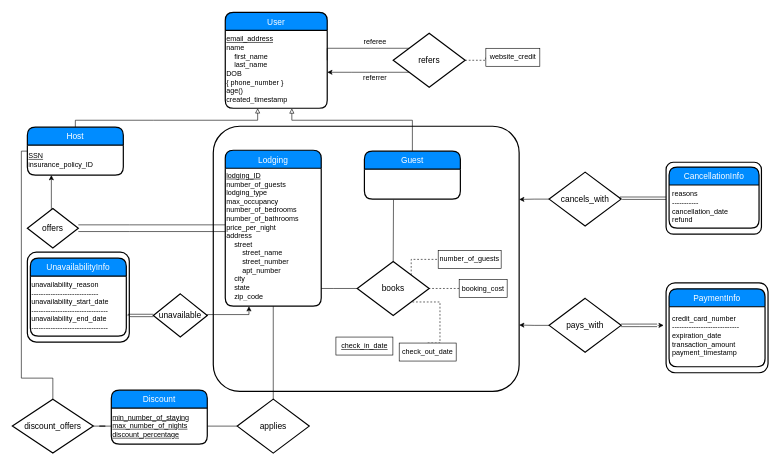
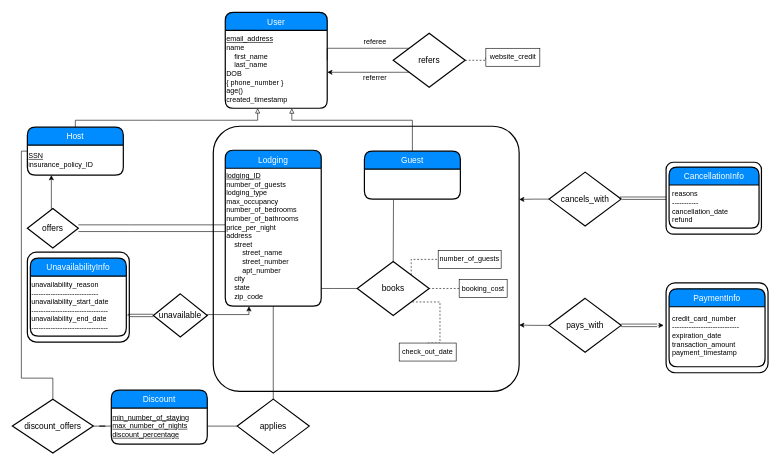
  <mxCell id="0" />
  <mxCell id="1" parent="0" />
  <mxCell id="2" value="" style="strokeWidth=2;rounded=1;arcSize=10;whiteSpace=wrap;html=1;align=center;fontSize=14;" parent="1" vertex="1"><mxGeometry x="355" y="210" width="510" height="442" as="geometry" /></mxCell>
  <mxCell id="3" value="User" style="swimlane;childLayout=stackLayout;horizontal=1;startSize=30;horizontalStack=0;fillColor=#008cff;fontColor=#FFFFFF;rounded=1;fontSize=14;fontStyle=0;strokeWidth=2;resizeParent=0;resizeLast=1;shadow=0;dashed=0;align=center;" parent="1" vertex="1"><mxGeometry x="375" y="20" width="170" height="160" as="geometry" /></mxCell>
  <mxCell id="4" value="&lt;u&gt;email_address&lt;/u&gt;&lt;br&gt;name&lt;br&gt;&amp;nbsp; &amp;nbsp; first_name&lt;br&gt;&amp;nbsp; &amp;nbsp; last_name&lt;br&gt;DOB&lt;br&gt;{ phone_number }&lt;br&gt;age()&lt;br&gt;created_timestamp" style="text;strokeColor=none;fillColor=none;html=1;whiteSpace=wrap;verticalAlign=middle;overflow=hidden;" parent="3" vertex="1"><mxGeometry y="30" width="170" height="130" as="geometry" /></mxCell>
  <mxCell id="5" style="edgeStyle=orthogonalEdgeStyle;rounded=0;orthogonalLoop=1;jettySize=auto;html=1;endArrow=block;endFill=0;" parent="1" source="6" edge="1"><mxGeometry relative="1" as="geometry"><Array as="points"><mxPoint x="255" y="200" /><mxPoint x="429" y="200" /><mxPoint x="429" y="180" /></Array><mxPoint x="429" y="180" as="targetPoint" /></mxGeometry></mxCell>
  <mxCell id="6" value="Host" style="swimlane;childLayout=stackLayout;horizontal=1;startSize=30;horizontalStack=0;fillColor=#008cff;fontColor=#FFFFFF;rounded=1;fontSize=14;fontStyle=0;strokeWidth=2;resizeParent=0;resizeLast=1;shadow=0;dashed=0;align=center;" parent="1" vertex="1"><mxGeometry x="45" y="211.5" width="160" height="80" as="geometry" /></mxCell>
  <mxCell id="7" value="&lt;div&gt;&lt;u&gt;SSN&lt;/u&gt;&lt;/div&gt;&lt;div&gt;insurance_policy_ID&lt;/div&gt;" style="text;strokeColor=none;fillColor=none;html=1;whiteSpace=wrap;verticalAlign=middle;overflow=hidden;" parent="6" vertex="1"><mxGeometry y="30" width="160" height="50" as="geometry" /></mxCell>
  <mxCell id="8" style="edgeStyle=orthogonalEdgeStyle;rounded=0;orthogonalLoop=1;jettySize=auto;html=1;entryX=0.653;entryY=1.002;entryDx=0;entryDy=0;endArrow=block;endFill=0;entryPerimeter=0;" parent="1" source="10" target="4" edge="1"><mxGeometry relative="1" as="geometry"><Array as="points"><mxPoint x="687" y="200" /><mxPoint x="486" y="200" /></Array></mxGeometry></mxCell>
  <mxCell id="9" style="edgeStyle=orthogonalEdgeStyle;rounded=0;orthogonalLoop=1;jettySize=auto;html=1;exitX=0.303;exitY=1.024;exitDx=0;exitDy=0;entryX=0.5;entryY=0;entryDx=0;entryDy=0;endArrow=none;endFill=0;startArrow=none;startFill=0;exitPerimeter=0;" parent="1" source="11" target="25" edge="1"><mxGeometry relative="1" as="geometry"><Array as="points"><mxPoint x="655" y="333" /></Array></mxGeometry></mxCell>
  <mxCell id="10" value="Guest" style="swimlane;childLayout=stackLayout;horizontal=1;startSize=30;horizontalStack=0;fillColor=#008cff;fontColor=#FFFFFF;rounded=1;fontSize=14;fontStyle=0;strokeWidth=2;resizeParent=0;resizeLast=1;shadow=0;dashed=0;align=center;" parent="1" vertex="1"><mxGeometry x="607" y="251.5" width="160" height="80" as="geometry" /></mxCell>
  <mxCell id="11" value="&lt;div&gt;&lt;br&gt;&lt;/div&gt;" style="text;strokeColor=none;fillColor=none;html=1;whiteSpace=wrap;verticalAlign=middle;overflow=hidden;" parent="10" vertex="1"><mxGeometry y="30" width="160" height="50" as="geometry" /></mxCell>
  <mxCell id="12" value="Discount" style="swimlane;childLayout=stackLayout;horizontal=1;startSize=30;horizontalStack=0;fillColor=#008cff;fontColor=#FFFFFF;rounded=1;fontSize=14;fontStyle=0;strokeWidth=2;resizeParent=0;resizeLast=1;shadow=0;dashed=0;align=center;" parent="1" vertex="1"><mxGeometry x="185" y="650" width="160" height="90" as="geometry" /></mxCell>
  <mxCell id="13" value="&lt;div&gt;&lt;u&gt;min_number_of_staying&lt;/u&gt;&lt;/div&gt;&lt;div&gt;&lt;u&gt;max_number_of_nights&lt;/u&gt;&lt;/div&gt;&lt;div&gt;&lt;u&gt;discount_percentage&lt;/u&gt;&lt;/div&gt;" style="text;strokeColor=none;fillColor=none;html=1;whiteSpace=wrap;verticalAlign=middle;overflow=hidden;" parent="12" vertex="1"><mxGeometry y="30" width="160" height="60" as="geometry" /></mxCell>
  <mxCell id="14" value="Lodging" style="swimlane;childLayout=stackLayout;horizontal=1;startSize=30;horizontalStack=0;fillColor=#008cff;fontColor=#FFFFFF;rounded=1;fontSize=14;fontStyle=0;strokeWidth=2;resizeParent=0;resizeLast=1;shadow=0;dashed=0;align=center;" parent="1" vertex="1"><mxGeometry x="375" y="250" width="160" height="260" as="geometry" /></mxCell>
  <mxCell id="15" value="" style="group" parent="1" vertex="1" connectable="0"><mxGeometry x="1110" y="270" width="159" height="160" as="geometry" /></mxCell>
  <mxCell id="16" value="" style="strokeWidth=2;rounded=1;arcSize=10;whiteSpace=wrap;html=1;align=center;fontSize=14;" parent="15" vertex="1"><mxGeometry width="159" height="120" as="geometry" /></mxCell>
  <mxCell id="17" value="CancellationInfo" style="swimlane;childLayout=stackLayout;horizontal=1;startSize=30;horizontalStack=0;fillColor=#008cff;fontColor=#FFFFFF;rounded=1;fontSize=14;fontStyle=0;strokeWidth=2;resizeParent=0;resizeLast=1;shadow=0;dashed=0;align=center;" parent="15" vertex="1"><mxGeometry x="5" y="8" width="150" height="102" as="geometry" /></mxCell>
  <mxCell id="18" value="&lt;div&gt;&lt;div&gt;&amp;nbsp;reasons&lt;/div&gt;&lt;div&gt;&amp;nbsp;-----------&lt;/div&gt;&lt;div&gt;&amp;nbsp;cancellation_date&lt;/div&gt;&lt;div&gt;&amp;nbsp;refund&lt;/div&gt;&lt;/div&gt;" style="text;strokeColor=none;fillColor=none;html=1;whiteSpace=wrap;verticalAlign=middle;overflow=hidden;" parent="17" vertex="1"><mxGeometry y="30" width="150" height="72" as="geometry" /></mxCell>
  <mxCell id="19" style="edgeStyle=orthogonalEdgeStyle;rounded=0;orthogonalLoop=1;jettySize=auto;html=1;entryX=1;entryY=0.5;entryDx=0;entryDy=0;startArrow=none;startFill=0;endArrow=none;endFill=0;" parent="1" source="22" target="3" edge="1"><mxGeometry relative="1" as="geometry"><Array as="points"><mxPoint x="545" y="80" /></Array></mxGeometry></mxCell>
  <mxCell id="20" style="edgeStyle=orthogonalEdgeStyle;rounded=0;orthogonalLoop=1;jettySize=auto;html=1;startArrow=none;startFill=0;endArrow=classic;endFill=1;" parent="1" source="22" target="4" edge="1"><mxGeometry relative="1" as="geometry"><mxPoint x="549" y="124" as="targetPoint" /><Array as="points"><mxPoint x="585" y="120" /><mxPoint x="585" y="120" /></Array></mxGeometry></mxCell>
  <mxCell id="21" style="edgeStyle=orthogonalEdgeStyle;rounded=0;orthogonalLoop=1;jettySize=auto;html=1;exitX=1;exitY=0.5;exitDx=0;exitDy=0;entryX=0;entryY=0.5;entryDx=0;entryDy=0;dashed=1;startArrow=none;startFill=0;endArrow=none;endFill=0;" parent="1" source="22" target="51" edge="1"><mxGeometry relative="1" as="geometry"><mxPoint x="830" y="90" as="targetPoint" /></mxGeometry></mxCell>
  <mxCell id="22" value="refers" style="shape=rhombus;strokeWidth=2;fontSize=17;perimeter=rhombusPerimeter;whiteSpace=wrap;html=1;align=center;fontSize=14;" parent="1" vertex="1"><mxGeometry x="655" y="55" width="120" height="90" as="geometry" /></mxCell>
  <mxCell id="23" value="" style="edgeStyle=orthogonalEdgeStyle;rounded=0;orthogonalLoop=1;jettySize=auto;html=1;endArrow=none;endFill=0;startArrow=none;startFill=0;" parent="1" source="25" target="14" edge="1"><mxGeometry relative="1" as="geometry"><Array as="points"><mxPoint x="555" y="480" /><mxPoint x="555" y="480" /></Array></mxGeometry></mxCell>
  <mxCell id="24" style="edgeStyle=orthogonalEdgeStyle;rounded=0;orthogonalLoop=1;jettySize=auto;html=1;exitX=1;exitY=0;exitDx=0;exitDy=0;entryX=0;entryY=0.5;entryDx=0;entryDy=0;startArrow=none;startFill=0;endArrow=none;endFill=0;dashed=1;" parent="1" source="25" target="46" edge="1"><mxGeometry relative="1" as="geometry"><Array as="points"><mxPoint x="685" y="432" /></Array><mxPoint x="738" y="448" as="targetPoint" /></mxGeometry></mxCell>
  <mxCell id="25" value="books" style="shape=rhombus;strokeWidth=2;fontSize=17;perimeter=rhombusPerimeter;whiteSpace=wrap;html=1;align=center;fontSize=14;" parent="1" vertex="1"><mxGeometry x="595" y="435.5" width="120" height="90" as="geometry" /></mxCell>
  <mxCell id="26" style="edgeStyle=orthogonalEdgeStyle;rounded=0;orthogonalLoop=1;jettySize=auto;html=1;entryX=0.5;entryY=1;entryDx=0;entryDy=0;startArrow=none;startFill=0;endArrow=none;endFill=0;" parent="1" source="28" target="14" edge="1"><mxGeometry relative="1" as="geometry" /></mxCell>
  <mxCell id="27" style="edgeStyle=orthogonalEdgeStyle;rounded=0;orthogonalLoop=1;jettySize=auto;html=1;entryX=1;entryY=0.5;entryDx=0;entryDy=0;startArrow=none;startFill=0;endArrow=none;endFill=0;" parent="1" source="28" target="13" edge="1"><mxGeometry relative="1" as="geometry" /></mxCell>
  <mxCell id="28" value="applies" style="shape=rhombus;strokeWidth=2;fontSize=17;perimeter=rhombusPerimeter;whiteSpace=wrap;html=1;align=center;fontSize=14;" parent="1" vertex="1"><mxGeometry x="395" y="665" width="120" height="90" as="geometry" /></mxCell>
  <mxCell id="29" value="" style="edgeStyle=orthogonalEdgeStyle;rounded=0;orthogonalLoop=1;jettySize=auto;html=1;startArrow=none;startFill=0;endArrow=none;endFill=0;entryX=0;entryY=0.5;entryDx=0;entryDy=0;" parent="1" source="30" target="13" edge="1"><mxGeometry relative="1" as="geometry" /></mxCell>
  <mxCell id="30" value="discount_offers" style="shape=rhombus;strokeWidth=2;fontSize=17;perimeter=rhombusPerimeter;whiteSpace=wrap;html=1;align=center;fontSize=14;" parent="1" vertex="1"><mxGeometry x="20" y="665" width="135" height="90" as="geometry" /></mxCell>
  <mxCell id="31" style="edgeStyle=orthogonalEdgeStyle;rounded=0;orthogonalLoop=1;jettySize=auto;html=1;exitX=0;exitY=0.5;exitDx=0;exitDy=0;entryX=1;entryY=0.75;entryDx=0;entryDy=0;" parent="1" source="33" target="2" edge="1"><mxGeometry relative="1" as="geometry" /></mxCell>
  <mxCell id="32" style="edgeStyle=orthogonalEdgeStyle;shape=link;rounded=0;orthogonalLoop=1;jettySize=auto;html=1;exitX=1;exitY=0.5;exitDx=0;exitDy=0;width=4.286;" parent="1" source="33" edge="1"><mxGeometry relative="1" as="geometry"><mxPoint x="1095" y="542" as="targetPoint" /><Array as="points"><mxPoint x="1065" y="542" /><mxPoint x="1065" y="542" /></Array></mxGeometry></mxCell>
  <mxCell id="33" value="pays_with" style="shape=rhombus;strokeWidth=2;fontSize=17;perimeter=rhombusPerimeter;whiteSpace=wrap;html=1;align=center;fontSize=14;" parent="1" vertex="1"><mxGeometry x="915" y="497" width="120" height="90" as="geometry" /></mxCell>
  <mxCell id="34" style="edgeStyle=orthogonalEdgeStyle;rounded=0;orthogonalLoop=1;jettySize=auto;html=1;exitX=0;exitY=0.5;exitDx=0;exitDy=0;entryX=1;entryY=0.276;entryDx=0;entryDy=0;entryPerimeter=0;" parent="1" source="35" target="2" edge="1"><mxGeometry relative="1" as="geometry" /></mxCell>
  <mxCell id="35" value="cancels_with" style="shape=rhombus;strokeWidth=2;fontSize=17;perimeter=rhombusPerimeter;whiteSpace=wrap;html=1;align=center;fontSize=14;" parent="1" vertex="1"><mxGeometry x="915" y="286.5" width="120" height="90" as="geometry" /></mxCell>
  <mxCell id="36" style="edgeStyle=orthogonalEdgeStyle;rounded=0;orthogonalLoop=1;jettySize=auto;html=1;exitX=0.5;exitY=0;exitDx=0;exitDy=0;entryX=0.25;entryY=1;entryDx=0;entryDy=0;" parent="1" source="38" edge="1" target="7"><mxGeometry relative="1" as="geometry"><Array as="points"><mxPoint x="85" y="370" /></Array><mxPoint x="88" y="316" as="targetPoint" /></mxGeometry></mxCell>
  <mxCell id="37" style="edgeStyle=orthogonalEdgeStyle;rounded=0;orthogonalLoop=1;jettySize=auto;html=1;endArrow=none;endFill=0;shape=link;width=11.176;" parent="1" source="38" target="52" edge="1"><mxGeometry relative="1" as="geometry"><mxPoint x="375" y="480" as="targetPoint" /><Array as="points"><mxPoint x="215" y="380" /><mxPoint x="215" y="380" /></Array></mxGeometry></mxCell>
  <mxCell id="38" value="offers" style="shape=rhombus;strokeWidth=2;fontSize=17;perimeter=rhombusPerimeter;whiteSpace=wrap;html=1;align=center;fontSize=14;" parent="1" vertex="1"><mxGeometry x="45" y="347" width="85" height="66" as="geometry" /></mxCell>
  <mxCell id="39" value="" style="group" parent="1" vertex="1" connectable="0"><mxGeometry x="1110" y="481" width="170" height="170" as="geometry" /></mxCell>
  <mxCell id="40" value="" style="strokeWidth=2;rounded=1;arcSize=10;whiteSpace=wrap;html=1;align=center;fontSize=14;" parent="39" vertex="1"><mxGeometry y="-10" width="170" height="150" as="geometry" /></mxCell>
  <mxCell id="41" value="PaymentInfo" style="swimlane;childLayout=stackLayout;horizontal=1;startSize=30;horizontalStack=0;fillColor=#008cff;fontColor=#FFFFFF;rounded=1;fontSize=14;fontStyle=0;strokeWidth=2;resizeParent=0;resizeLast=1;shadow=0;dashed=0;align=center;" parent="39" vertex="1"><mxGeometry x="5" width="160" height="130" as="geometry" /></mxCell>
  <mxCell id="42" value="&lt;div&gt;&amp;nbsp;credit_card_number&lt;/div&gt;&lt;div&gt;&amp;nbsp;----------------------------&lt;/div&gt;&lt;div&gt;&amp;nbsp;expiration_date&lt;/div&gt;&lt;div&gt;&amp;nbsp;transaction_amount&lt;/div&gt;&lt;div&gt;&amp;nbsp;payment_timestamp&lt;/div&gt;" style="text;strokeColor=none;fillColor=none;html=1;whiteSpace=wrap;verticalAlign=middle;overflow=hidden;" parent="39" vertex="1"><mxGeometry x="5" y="34.552" width="135" height="86.269" as="geometry" /></mxCell>
  <mxCell id="43" value="referee" style="text;html=1;strokeColor=none;fillColor=none;align=center;verticalAlign=middle;whiteSpace=wrap;rounded=0;" parent="1" vertex="1"><mxGeometry x="605" y="60" width="40" height="20" as="geometry" /></mxCell>
  <mxCell id="44" value="referrer" style="text;html=1;strokeColor=none;fillColor=none;align=center;verticalAlign=middle;whiteSpace=wrap;rounded=0;" parent="1" vertex="1"><mxGeometry x="595" y="120" width="60" height="20" as="geometry" /></mxCell>
  <mxCell id="45" style="edgeStyle=orthogonalEdgeStyle;rounded=0;orthogonalLoop=1;jettySize=auto;html=1;exitX=0;exitY=0.5;exitDx=0;exitDy=0;entryX=1;entryY=0.5;entryDx=0;entryDy=0;startArrow=none;startFill=0;endArrow=none;endFill=0;dashed=1;" parent="1" source="47" target="25" edge="1"><mxGeometry relative="1" as="geometry"><mxPoint x="755" y="501" as="sourcePoint" /></mxGeometry></mxCell>
  <mxCell id="46" value="number_of_guests" style="rounded=0;whiteSpace=wrap;html=1;" parent="1" vertex="1"><mxGeometry x="730" y="417" width="105" height="30" as="geometry" /></mxCell>
  <mxCell id="47" value="booking_cost" style="rounded=0;whiteSpace=wrap;html=1;" parent="1" vertex="1"><mxGeometry x="765" y="465.5" width="80" height="30" as="geometry" /></mxCell>
  <mxCell id="48" style="edgeStyle=orthogonalEdgeStyle;rounded=0;orthogonalLoop=1;jettySize=auto;html=1;exitX=0.5;exitY=0;exitDx=0;exitDy=0;entryX=1;entryY=1;entryDx=0;entryDy=0;endArrow=none;endFill=0;dashed=1;" parent="1" source="49" target="25" edge="1"><mxGeometry relative="1" as="geometry"><Array as="points"><mxPoint x="733" y="503" /></Array></mxGeometry></mxCell>
  <mxCell id="49" value="check_out_date" style="rounded=0;whiteSpace=wrap;html=1;" parent="1" vertex="1"><mxGeometry x="665" y="571.5" width="95" height="30" as="geometry" /></mxCell>
- <mxCell id="50" value="&lt;u&gt;check_in_date&lt;/u&gt;" style="rounded=0;whiteSpace=wrap;html=1;" parent="1" vertex="1"><mxGeometry x="559.5" y="561.5" width="95" height="30" as="geometry" /></mxCell>
  <mxCell id="51" value="website_credit" style="rounded=0;whiteSpace=wrap;html=1;" parent="1" vertex="1"><mxGeometry x="809.5" y="80" width="90" height="30" as="geometry" /></mxCell>
  <mxCell id="52" value="&lt;u&gt;lodging_ID&lt;/u&gt;&lt;br&gt;number_of_guests&lt;br&gt;lodging_type&lt;br&gt;max_occupancy&lt;br&gt;number_of_bedrooms&lt;br&gt;number_of_bathrooms&lt;br&gt;price_per_night&lt;br&gt;address&lt;br&gt;&amp;nbsp; &amp;nbsp; street&lt;br&gt;&amp;nbsp; &amp;nbsp; &amp;nbsp; &amp;nbsp; street_name&lt;br&gt;&amp;nbsp; &amp;nbsp; &amp;nbsp; &amp;nbsp; street_number&lt;br&gt;&amp;nbsp; &amp;nbsp; &amp;nbsp; &amp;nbsp; apt_number&lt;br&gt;&amp;nbsp; &amp;nbsp; city&lt;br&gt;&amp;nbsp; &amp;nbsp; state&lt;br&gt;&amp;nbsp; &amp;nbsp; zip_code" style="text;strokeColor=none;fillColor=none;html=1;whiteSpace=wrap;verticalAlign=middle;overflow=hidden;" parent="1" vertex="1"><mxGeometry x="375" y="280" width="160" height="225" as="geometry" /></mxCell>
  <mxCell id="53" value="" style="edgeStyle=orthogonalEdgeStyle;rounded=0;orthogonalLoop=1;jettySize=auto;html=1;startArrow=none;startFill=0;endArrow=none;endFill=0;entryX=0;entryY=0.5;entryDx=0;entryDy=0;exitX=0.5;exitY=0;exitDx=0;exitDy=0;" parent="1" source="30" target="6" edge="1"><mxGeometry relative="1" as="geometry"><mxPoint x="75" y="640" as="sourcePoint" /><mxPoint x="184.818" y="720.273" as="targetPoint" /><Array as="points"><mxPoint x="88" y="630" /><mxPoint x="35" y="630" /><mxPoint x="35" y="252" /></Array></mxGeometry></mxCell>
  <mxCell id="54" style="edgeStyle=orthogonalEdgeStyle;rounded=0;orthogonalLoop=1;jettySize=auto;html=1;exitX=1;exitY=0.5;exitDx=0;exitDy=0;endArrow=none;endFill=0;startArrow=none;startFill=0;entryX=0;entryY=0.5;entryDx=0;entryDy=0;shape=link;" parent="1" source="35" target="16" edge="1"><mxGeometry relative="1" as="geometry"><mxPoint x="1034.541" y="353.203" as="sourcePoint" /><mxPoint x="1121" y="341" as="targetPoint" /><Array as="points"><mxPoint x="1035" y="330" /></Array></mxGeometry></mxCell>
  <mxCell id="55" value="" style="endArrow=classic;html=1;" parent="1" edge="1"><mxGeometry width="50" height="50" relative="1" as="geometry"><mxPoint x="1096" y="542" as="sourcePoint" /><mxPoint x="1106" y="542" as="targetPoint" /></mxGeometry></mxCell>
  <mxCell id="56" value="" style="group" vertex="1" connectable="0" parent="1"><mxGeometry x="45" y="430" width="170" height="170" as="geometry" /></mxCell>
  <mxCell id="57" value="" style="strokeWidth=2;rounded=1;arcSize=10;whiteSpace=wrap;html=1;align=center;fontSize=14;" vertex="1" parent="56"><mxGeometry y="-10" width="170" height="150" as="geometry" /></mxCell>
  <mxCell id="58" value="UnavailabilityInfo" style="swimlane;childLayout=stackLayout;horizontal=1;startSize=30;horizontalStack=0;fillColor=#008cff;fontColor=#FFFFFF;rounded=1;fontSize=14;fontStyle=0;strokeWidth=2;resizeParent=0;resizeLast=1;shadow=0;dashed=0;align=center;" vertex="1" parent="56"><mxGeometry x="5" width="160" height="130" as="geometry" /></mxCell>
  <mxCell id="59" value="&lt;span style=&quot;text-align: center&quot;&gt;unavailability_reason&lt;br&gt;----------------------------&lt;br&gt;&lt;/span&gt;&lt;span style=&quot;text-align: center&quot;&gt;unavailability_start_date&lt;br&gt;&lt;/span&gt;&lt;span style=&quot;text-align: center&quot;&gt;--------------------------------&lt;/span&gt;&lt;span style=&quot;text-align: center&quot;&gt;&lt;br&gt;&lt;/span&gt;&lt;span style=&quot;text-align: center&quot;&gt;unavailability_end_date&lt;br&gt;&lt;/span&gt;&lt;span style=&quot;text-align: center&quot;&gt;--------------------------------&lt;/span&gt;&lt;span style=&quot;text-align: center&quot;&gt;&lt;br&gt;&lt;/span&gt;" style="text;strokeColor=none;fillColor=none;html=1;whiteSpace=wrap;verticalAlign=middle;overflow=hidden;" vertex="1" parent="56"><mxGeometry x="5" y="34.552" width="135" height="86.269" as="geometry" /></mxCell>
  <mxCell id="60" style="edgeStyle=orthogonalEdgeStyle;rounded=0;orthogonalLoop=1;jettySize=auto;html=1;exitX=1;exitY=0.5;exitDx=0;exitDy=0;endArrow=none;endFill=0;startArrow=none;startFill=0;entryX=0;entryY=0.5;entryDx=0;entryDy=0;shape=link;" edge="1" parent="1" target="61"><mxGeometry relative="1" as="geometry"><mxPoint x="215" y="526.5" as="sourcePoint" /><mxPoint x="290" y="524.5" as="targetPoint" /><Array as="points"><mxPoint x="215" y="525" /><mxPoint x="255" y="525" /></Array></mxGeometry></mxCell>
  <mxCell id="61" value="unavailable" style="shape=rhombus;strokeWidth=2;fontSize=17;perimeter=rhombusPerimeter;whiteSpace=wrap;html=1;align=center;fontSize=14;" vertex="1" parent="1"><mxGeometry x="255" y="489.5" width="90" height="72" as="geometry" /></mxCell>
  <mxCell id="62" style="edgeStyle=orthogonalEdgeStyle;rounded=0;orthogonalLoop=1;jettySize=auto;html=1;exitX=1;exitY=0.5;exitDx=0;exitDy=0;entryX=0.25;entryY=1;entryDx=0;entryDy=0;" edge="1" parent="1"><mxGeometry relative="1" as="geometry"><mxPoint x="344.845" y="525.31" as="sourcePoint" /><mxPoint x="414.5" y="510.138" as="targetPoint" /><Array as="points"><mxPoint x="414.5" y="524" /></Array></mxGeometry></mxCell>
